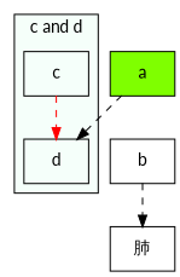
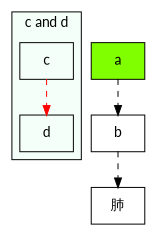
  digraph {
    fontname=Lato
    node [fontname=Lato shape=record]
    edge [fontname=Lato style=dashed]
    c
    d
    a [color=black fillcolor=chartreuse style=filled]
    b
    "肺"
    subgraph cluster_1 {
      bgcolor=mintcream
      label="c and d"
      c
      d
    }
    c -> d [color=red]
-   a -> d
+   a -> b
    b -> "肺"
  }
